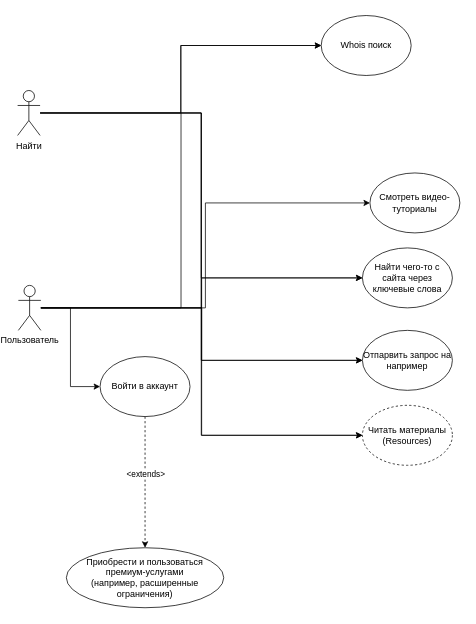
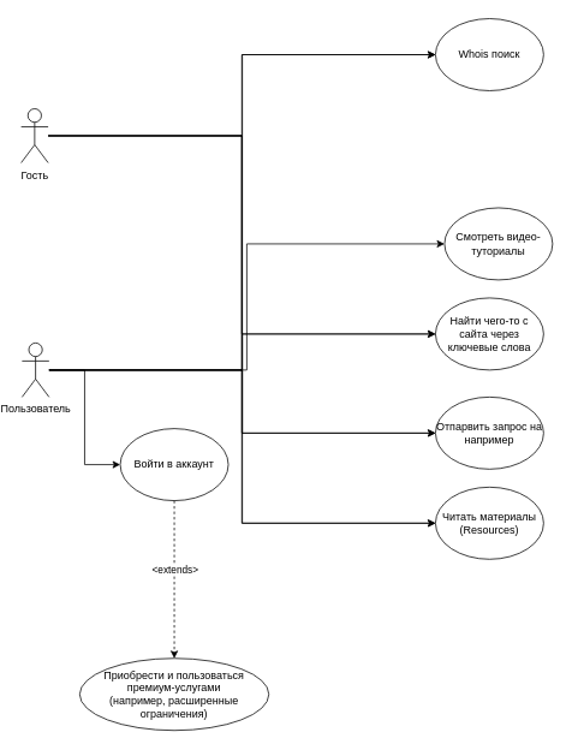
  <mxCell id="0" />
  <mxCell id="1" parent="0" />
  <mxCell id="2" style="edgeStyle=orthogonalEdgeStyle;rounded=0;orthogonalLoop=1;jettySize=auto;html=1;entryX=0;entryY=0.5;entryDx=0;entryDy=0;" parent="1" source="6" target="17" edge="1"><mxGeometry relative="1" as="geometry" /></mxCell>
  <mxCell id="3" style="edgeStyle=orthogonalEdgeStyle;rounded=0;orthogonalLoop=1;jettySize=auto;html=1;entryX=0;entryY=0.5;entryDx=0;entryDy=0;" parent="1" source="6" target="19" edge="1"><mxGeometry relative="1" as="geometry" /></mxCell>
  <mxCell id="4" style="edgeStyle=orthogonalEdgeStyle;rounded=0;orthogonalLoop=1;jettySize=auto;html=1;entryX=0;entryY=0.5;entryDx=0;entryDy=0;" parent="1" source="6" target="20" edge="1"><mxGeometry relative="1" as="geometry" /></mxCell>
  <mxCell id="5" style="edgeStyle=orthogonalEdgeStyle;rounded=0;orthogonalLoop=1;jettySize=auto;html=1;entryX=0;entryY=0.5;entryDx=0;entryDy=0;" parent="1" source="6" target="21" edge="1"><mxGeometry relative="1" as="geometry" /></mxCell>
- <mxCell id="6" value="Найти" style="shape=umlActor;verticalLabelPosition=bottom;verticalAlign=top;html=1;" parent="1" vertex="1"><mxGeometry x="20" y="120" width="30" height="60" as="geometry" /></mxCell>
+ <mxCell id="6" value="Гость" style="shape=umlActor;verticalLabelPosition=bottom;verticalAlign=top;html=1;" parent="1" vertex="1"><mxGeometry x="20" y="120" width="30" height="60" as="geometry" /></mxCell>
  <mxCell id="7" style="edgeStyle=orthogonalEdgeStyle;rounded=0;orthogonalLoop=1;jettySize=auto;html=1;entryX=0;entryY=0.5;entryDx=0;entryDy=0;" parent="1" source="13" target="16" edge="1"><mxGeometry relative="1" as="geometry" /></mxCell>
  <mxCell id="8" style="edgeStyle=orthogonalEdgeStyle;rounded=0;orthogonalLoop=1;jettySize=auto;html=1;entryX=0;entryY=0.5;entryDx=0;entryDy=0;" parent="1" source="13" target="17" edge="1"><mxGeometry relative="1" as="geometry" /></mxCell>
  <mxCell id="9" style="edgeStyle=orthogonalEdgeStyle;rounded=0;orthogonalLoop=1;jettySize=auto;html=1;entryX=0;entryY=0.5;entryDx=0;entryDy=0;" parent="1" source="13" target="18" edge="1"><mxGeometry relative="1" as="geometry" /></mxCell>
  <mxCell id="10" style="edgeStyle=orthogonalEdgeStyle;rounded=0;orthogonalLoop=1;jettySize=auto;html=1;entryX=0;entryY=0.5;entryDx=0;entryDy=0;" parent="1" source="13" target="19" edge="1"><mxGeometry relative="1" as="geometry" /></mxCell>
  <mxCell id="11" style="edgeStyle=orthogonalEdgeStyle;rounded=0;orthogonalLoop=1;jettySize=auto;html=1;entryX=0;entryY=0.5;entryDx=0;entryDy=0;" parent="1" source="13" target="20" edge="1"><mxGeometry relative="1" as="geometry" /></mxCell>
  <mxCell id="12" style="edgeStyle=orthogonalEdgeStyle;rounded=0;orthogonalLoop=1;jettySize=auto;html=1;entryX=0;entryY=0.5;entryDx=0;entryDy=0;" parent="1" source="13" target="21" edge="1"><mxGeometry relative="1" as="geometry" /></mxCell>
  <mxCell id="13" value="Пользователь" style="shape=umlActor;verticalLabelPosition=bottom;verticalAlign=top;html=1;" parent="1" vertex="1"><mxGeometry x="21" y="380" width="30" height="60" as="geometry" /></mxCell>
  <mxCell id="14" style="edgeStyle=orthogonalEdgeStyle;rounded=0;orthogonalLoop=1;jettySize=auto;html=1;entryX=0.5;entryY=0;entryDx=0;entryDy=0;dashed=1;" parent="1" source="16" target="22" edge="1"><mxGeometry relative="1" as="geometry"><Array as="points"><mxPoint x="190" y="690" /><mxPoint x="190" y="690" /></Array></mxGeometry></mxCell>
  <mxCell id="15" value="&amp;lt;extends&amp;gt;" style="edgeLabel;html=1;align=center;verticalAlign=middle;resizable=0;points=[];" parent="14" vertex="1" connectable="0"><mxGeometry x="-0.131" relative="1" as="geometry"><mxPoint as="offset" /></mxGeometry></mxCell>
  <mxCell id="16" value="Войти в аккаунт" style="ellipse;whiteSpace=wrap;html=1;" parent="1" vertex="1"><mxGeometry x="130" y="475" width="120" height="80" as="geometry" /></mxCell>
- <mxCell id="17" value="Whois поиск" style="ellipse;whiteSpace=wrap;html=1;" parent="1" vertex="1"><mxGeometry x="425" y="20" width="120" height="80" as="geometry" /></mxCell>
+ <mxCell id="17" value="Whois поиск" style="ellipse;whiteSpace=wrap;html=1;" parent="1" vertex="1"><mxGeometry x="480" y="20" width="120" height="80" as="geometry" /></mxCell>
  <mxCell id="18" value="Смотреть видео-туториалы" style="ellipse;whiteSpace=wrap;html=1;" parent="1" vertex="1"><mxGeometry x="490" y="230" width="120" height="80" as="geometry" /></mxCell>
  <mxCell id="19" value="Найти чего-то с сайта через ключевые слова" style="ellipse;whiteSpace=wrap;html=1;" parent="1" vertex="1"><mxGeometry x="480" y="330" width="120" height="80" as="geometry" /></mxCell>
  <mxCell id="20" value="Отпарвить запрос на например" style="ellipse;whiteSpace=wrap;html=1;" parent="1" vertex="1"><mxGeometry x="480" y="440" width="120" height="80" as="geometry" /></mxCell>
- <mxCell id="21" value="Читать материалы&lt;div&gt;(Resources)&lt;/div&gt;" style="ellipse;whiteSpace=wrap;html=1;dashed=1;" parent="1" vertex="1"><mxGeometry x="480" y="540" width="120" height="80" as="geometry" /></mxCell>
+ <mxCell id="21" value="Читать материалы&lt;div&gt;(Resources)&lt;/div&gt;" style="ellipse;whiteSpace=wrap;html=1;" parent="1" vertex="1"><mxGeometry x="480" y="540" width="120" height="80" as="geometry" /></mxCell>
  <mxCell id="22" value="Приобрести и пользоваться премиум-услугами&lt;div&gt;(например, расширенные ограничения)&lt;/div&gt;" style="ellipse;whiteSpace=wrap;html=1;" parent="1" vertex="1"><mxGeometry x="85" y="730" width="210" height="80" as="geometry" /></mxCell>
